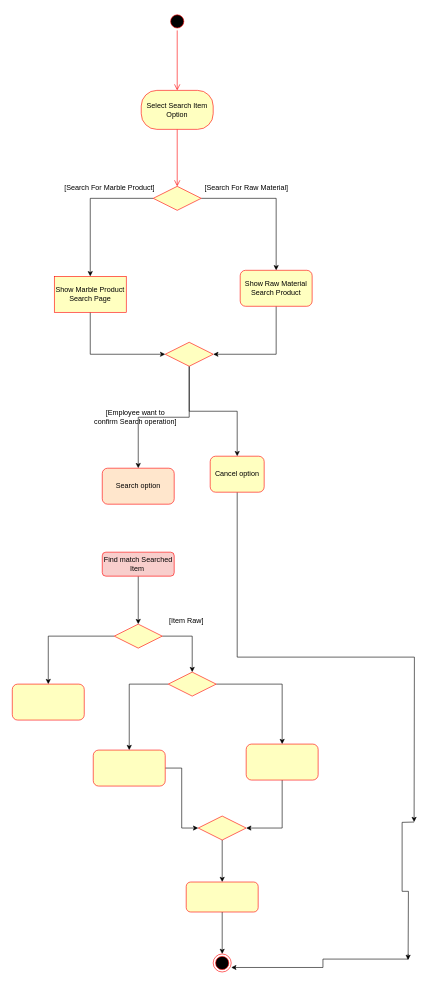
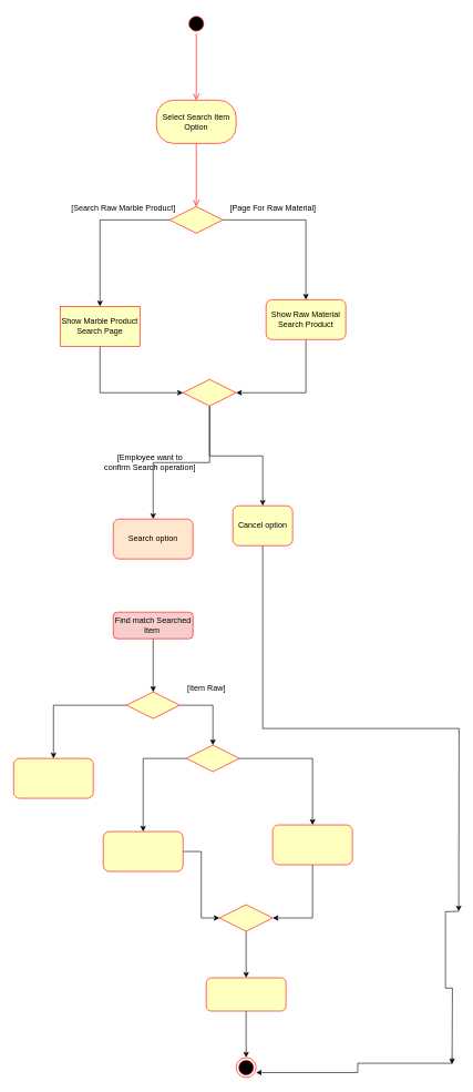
  <mxCell id="0" />
  <mxCell id="1" parent="0" />
  <mxCell id="2" value="" style="ellipse;html=1;shape=startState;fillColor=#000000;strokeColor=#ff0000;" vertex="1" parent="1"><mxGeometry x="280" y="20" width="30" height="30" as="geometry" /></mxCell>
  <mxCell id="3" value="" style="edgeStyle=orthogonalEdgeStyle;html=1;verticalAlign=bottom;endArrow=open;endSize=8;strokeColor=#ff0000;rounded=0;" edge="1" source="2" parent="1" target="10"><mxGeometry relative="1" as="geometry"><mxPoint x="295" y="170" as="targetPoint" /></mxGeometry></mxCell>
  <mxCell id="4" value="" style="edgeStyle=orthogonalEdgeStyle;html=1;verticalAlign=bottom;endArrow=open;endSize=8;strokeColor=#ff0000;rounded=0;exitX=0.5;exitY=1;exitDx=0;exitDy=0;" edge="1" source="10" parent="1" target="7"><mxGeometry relative="1" as="geometry"><mxPoint x="295" y="330" as="targetPoint" /><mxPoint x="295" y="210" as="sourcePoint" /></mxGeometry></mxCell>
  <mxCell id="5" value="" style="edgeStyle=orthogonalEdgeStyle;rounded=0;orthogonalLoop=1;jettySize=auto;html=1;" edge="1" parent="1" source="7" target="9"><mxGeometry relative="1" as="geometry" /></mxCell>
  <mxCell id="6" value="" style="edgeStyle=orthogonalEdgeStyle;rounded=0;orthogonalLoop=1;jettySize=auto;html=1;" edge="1" parent="1" source="7" target="12"><mxGeometry relative="1" as="geometry" /></mxCell>
  <mxCell id="7" value="" style="rhombus;whiteSpace=wrap;html=1;fontColor=#000000;fillColor=#ffffc0;strokeColor=#ff0000;" vertex="1" parent="1"><mxGeometry x="255" y="310" width="80" height="40" as="geometry" /></mxCell>
  <mxCell id="8" style="edgeStyle=orthogonalEdgeStyle;rounded=0;orthogonalLoop=1;jettySize=auto;html=1;exitX=0.5;exitY=1;exitDx=0;exitDy=0;entryX=0;entryY=0.5;entryDx=0;entryDy=0;" edge="1" parent="1" source="9" target="15"><mxGeometry relative="1" as="geometry" /></mxCell>
  <mxCell id="9" value="Show Marble Product&lt;br&gt;Search Page" style="whiteSpace=wrap;html=1;fillColor=#ffffc0;strokeColor=#ff0000;fontColor=#000000;rounded=0;" vertex="1" parent="1"><mxGeometry x="90" y="460" width="120" height="60" as="geometry" /></mxCell>
  <mxCell id="10" value="Select Search Item&lt;br&gt;Option" style="rounded=1;whiteSpace=wrap;html=1;arcSize=40;fontColor=#000000;fillColor=#ffffc0;strokeColor=#ff0000;" vertex="1" parent="1"><mxGeometry x="235" y="150" width="120" height="65" as="geometry" /></mxCell>
  <mxCell id="11" style="edgeStyle=orthogonalEdgeStyle;rounded=0;orthogonalLoop=1;jettySize=auto;html=1;exitX=0.5;exitY=1;exitDx=0;exitDy=0;entryX=1;entryY=0.5;entryDx=0;entryDy=0;" edge="1" parent="1" source="12" target="15"><mxGeometry relative="1" as="geometry" /></mxCell>
  <mxCell id="12" value="Show Raw Material&lt;br&gt;Search Product" style="rounded=1;whiteSpace=wrap;html=1;fillColor=#ffffc0;strokeColor=#ff0000;fontColor=#000000;" vertex="1" parent="1"><mxGeometry x="400" y="450" width="120" height="60" as="geometry" /></mxCell>
  <mxCell id="13" value="" style="edgeStyle=orthogonalEdgeStyle;rounded=0;orthogonalLoop=1;jettySize=auto;html=1;" edge="1" parent="1" source="15" target="17"><mxGeometry relative="1" as="geometry" /></mxCell>
  <mxCell id="14" value="" style="edgeStyle=orthogonalEdgeStyle;rounded=0;orthogonalLoop=1;jettySize=auto;html=1;" edge="1" parent="1" source="15" target="19"><mxGeometry relative="1" as="geometry" /></mxCell>
  <mxCell id="15" value="" style="rhombus;whiteSpace=wrap;html=1;fontColor=#000000;fillColor=#ffffc0;strokeColor=#ff0000;" vertex="1" parent="1"><mxGeometry x="275" y="570" width="80" height="40" as="geometry" /></mxCell>
- <mxCell id="16" value="[Search For Raw Material]" style="text;html=1;align=center;verticalAlign=middle;resizable=0;points=[];autosize=1;strokeColor=none;fillColor=none;" vertex="1" parent="1"><mxGeometry x="330" y="298" width="160" height="30" as="geometry" /></mxCell>
+ <mxCell id="16" value="[Page For Raw Material]" style="text;html=1;align=center;verticalAlign=middle;resizable=0;points=[];autosize=1;strokeColor=none;fillColor=none;" vertex="1" parent="1"><mxGeometry x="330" y="298" width="160" height="30" as="geometry" /></mxCell>
  <mxCell id="17" value="Search option" style="rounded=1;whiteSpace=wrap;html=1;fillColor=#ffe6cc;strokeColor=#ff0000;fontColor=#000000;" vertex="1" parent="1"><mxGeometry x="170" y="780" width="120" height="60" as="geometry" /></mxCell>
  <mxCell id="18" style="edgeStyle=orthogonalEdgeStyle;rounded=0;orthogonalLoop=1;jettySize=auto;html=1;exitX=0.5;exitY=1;exitDx=0;exitDy=0;" edge="1" parent="1" source="19"><mxGeometry relative="1" as="geometry"><mxPoint x="690" y="1370" as="targetPoint" /></mxGeometry></mxCell>
  <mxCell id="19" value="Cancel option" style="rounded=1;whiteSpace=wrap;html=1;fillColor=#ffffc0;strokeColor=#ff0000;fontColor=#000000;" vertex="1" parent="1"><mxGeometry x="350" y="760" width="90" height="60" as="geometry" /></mxCell>
  <mxCell id="20" style="edgeStyle=orthogonalEdgeStyle;rounded=0;orthogonalLoop=1;jettySize=auto;html=1;entryX=0.5;entryY=0;entryDx=0;entryDy=0;" edge="1" parent="1" source="21" target="24"><mxGeometry relative="1" as="geometry" /></mxCell>
  <mxCell id="21" value="Find match Searched&lt;br&gt;Item&amp;nbsp;" style="rounded=1;whiteSpace=wrap;html=1;fillColor=#f8cecc;strokeColor=#ff0000;fontColor=#000000;" vertex="1" parent="1"><mxGeometry x="170" y="920" width="120" height="40" as="geometry" /></mxCell>
  <mxCell id="22" value="" style="edgeStyle=orthogonalEdgeStyle;rounded=0;orthogonalLoop=1;jettySize=auto;html=1;" edge="1" parent="1" source="24" target="25"><mxGeometry relative="1" as="geometry" /></mxCell>
  <mxCell id="23" style="edgeStyle=orthogonalEdgeStyle;rounded=0;orthogonalLoop=1;jettySize=auto;html=1;exitX=1;exitY=0.5;exitDx=0;exitDy=0;entryX=0.5;entryY=0;entryDx=0;entryDy=0;" edge="1" parent="1" source="24" target="28"><mxGeometry relative="1" as="geometry" /></mxCell>
  <mxCell id="24" value="" style="rhombus;whiteSpace=wrap;html=1;fontColor=#000000;fillColor=#ffffc0;strokeColor=#ff0000;" vertex="1" parent="1"><mxGeometry x="190" y="1040" width="80" height="40" as="geometry" /></mxCell>
  <mxCell id="25" value="" style="rounded=1;whiteSpace=wrap;html=1;fillColor=#ffffc0;strokeColor=#ff0000;fontColor=#000000;" vertex="1" parent="1"><mxGeometry x="20" y="1140" width="120" height="60" as="geometry" /></mxCell>
  <mxCell id="26" value="" style="edgeStyle=orthogonalEdgeStyle;rounded=0;orthogonalLoop=1;jettySize=auto;html=1;" edge="1" parent="1" source="28" target="30"><mxGeometry relative="1" as="geometry" /></mxCell>
  <mxCell id="27" value="" style="edgeStyle=orthogonalEdgeStyle;rounded=0;orthogonalLoop=1;jettySize=auto;html=1;" edge="1" parent="1" source="28" target="32"><mxGeometry relative="1" as="geometry" /></mxCell>
  <mxCell id="28" value="" style="rhombus;whiteSpace=wrap;html=1;fontColor=#000000;fillColor=#ffffc0;strokeColor=#ff0000;" vertex="1" parent="1"><mxGeometry x="280" y="1120" width="80" height="40" as="geometry" /></mxCell>
  <mxCell id="29" style="edgeStyle=orthogonalEdgeStyle;rounded=0;orthogonalLoop=1;jettySize=auto;html=1;entryX=0;entryY=0.5;entryDx=0;entryDy=0;" edge="1" parent="1" source="30" target="34"><mxGeometry relative="1" as="geometry" /></mxCell>
  <mxCell id="30" value="" style="rounded=1;whiteSpace=wrap;html=1;fillColor=#ffffc0;strokeColor=#ff0000;fontColor=#000000;" vertex="1" parent="1"><mxGeometry x="155" y="1250" width="120" height="60" as="geometry" /></mxCell>
  <mxCell id="31" style="edgeStyle=orthogonalEdgeStyle;rounded=0;orthogonalLoop=1;jettySize=auto;html=1;entryX=1;entryY=0.5;entryDx=0;entryDy=0;" edge="1" parent="1" source="32" target="34"><mxGeometry relative="1" as="geometry" /></mxCell>
  <mxCell id="32" value="" style="rounded=1;whiteSpace=wrap;html=1;fillColor=#ffffc0;strokeColor=#ff0000;fontColor=#000000;" vertex="1" parent="1"><mxGeometry x="410" y="1240" width="120" height="60" as="geometry" /></mxCell>
  <mxCell id="33" value="" style="edgeStyle=orthogonalEdgeStyle;rounded=0;orthogonalLoop=1;jettySize=auto;html=1;" edge="1" parent="1" source="34" target="36"><mxGeometry relative="1" as="geometry" /></mxCell>
  <mxCell id="34" value="" style="rhombus;whiteSpace=wrap;html=1;fontColor=#000000;fillColor=#ffffc0;strokeColor=#ff0000;" vertex="1" parent="1"><mxGeometry x="330" y="1360" width="80" height="40" as="geometry" /></mxCell>
  <mxCell id="35" style="edgeStyle=orthogonalEdgeStyle;rounded=0;orthogonalLoop=1;jettySize=auto;html=1;entryX=0.5;entryY=0;entryDx=0;entryDy=0;" edge="1" parent="1" source="36" target="37"><mxGeometry relative="1" as="geometry" /></mxCell>
  <mxCell id="36" value="" style="rounded=1;whiteSpace=wrap;html=1;fillColor=#ffffc0;strokeColor=#ff0000;fontColor=#000000;" vertex="1" parent="1"><mxGeometry x="310" y="1470" width="120" height="50" as="geometry" /></mxCell>
  <mxCell id="37" value="" style="ellipse;html=1;shape=endState;fillColor=#000000;strokeColor=#ff0000;" vertex="1" parent="1"><mxGeometry x="355" y="1590" width="30" height="30" as="geometry" /></mxCell>
  <mxCell id="38" style="edgeStyle=orthogonalEdgeStyle;rounded=0;orthogonalLoop=1;jettySize=auto;html=1;" edge="1" parent="1"><mxGeometry relative="1" as="geometry"><mxPoint x="680" y="1600" as="targetPoint" /><mxPoint x="690" y="1370" as="sourcePoint" /></mxGeometry></mxCell>
  <mxCell id="39" style="edgeStyle=orthogonalEdgeStyle;rounded=0;orthogonalLoop=1;jettySize=auto;html=1;entryX=1;entryY=0.5;entryDx=0;entryDy=0;" edge="1" parent="1"><mxGeometry relative="1" as="geometry"><mxPoint x="385" y="1612.5" as="targetPoint" /><mxPoint x="680" y="1590" as="sourcePoint" /><Array as="points"><mxPoint x="538" y="1598.5" /><mxPoint x="538" y="1612.5" /></Array></mxGeometry></mxCell>
- <mxCell id="40" value="[Search For Marble Product]" style="text;whiteSpace=wrap;html=1;" vertex="1" parent="1"><mxGeometry x="105" y="298" width="170" height="40" as="geometry" /></mxCell>
+ <mxCell id="40" value="[Search Raw Marble Product]" style="text;whiteSpace=wrap;html=1;" vertex="1" parent="1"><mxGeometry x="105" y="298" width="170" height="40" as="geometry" /></mxCell>
  <mxCell id="41" value="[Employee want to&lt;br&gt;confirm Search operation]" style="text;html=1;align=center;verticalAlign=middle;resizable=0;points=[];autosize=1;strokeColor=none;fillColor=none;" vertex="1" parent="1"><mxGeometry x="145" y="675" width="160" height="40" as="geometry" /></mxCell>
  <mxCell id="42" value="[Item Raw]" style="text;html=1;align=center;verticalAlign=middle;resizable=0;points=[];autosize=1;strokeColor=none;fillColor=none;" vertex="1" parent="1"><mxGeometry x="265" y="1020" width="90" height="30" as="geometry" /></mxCell>
